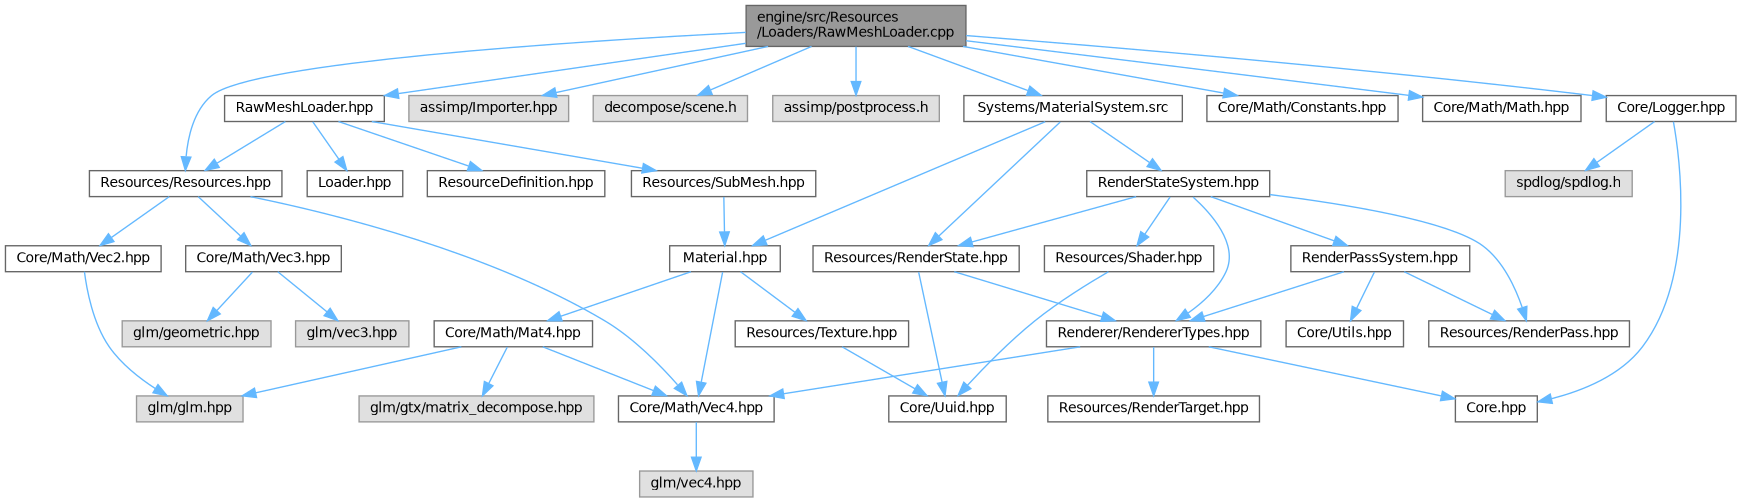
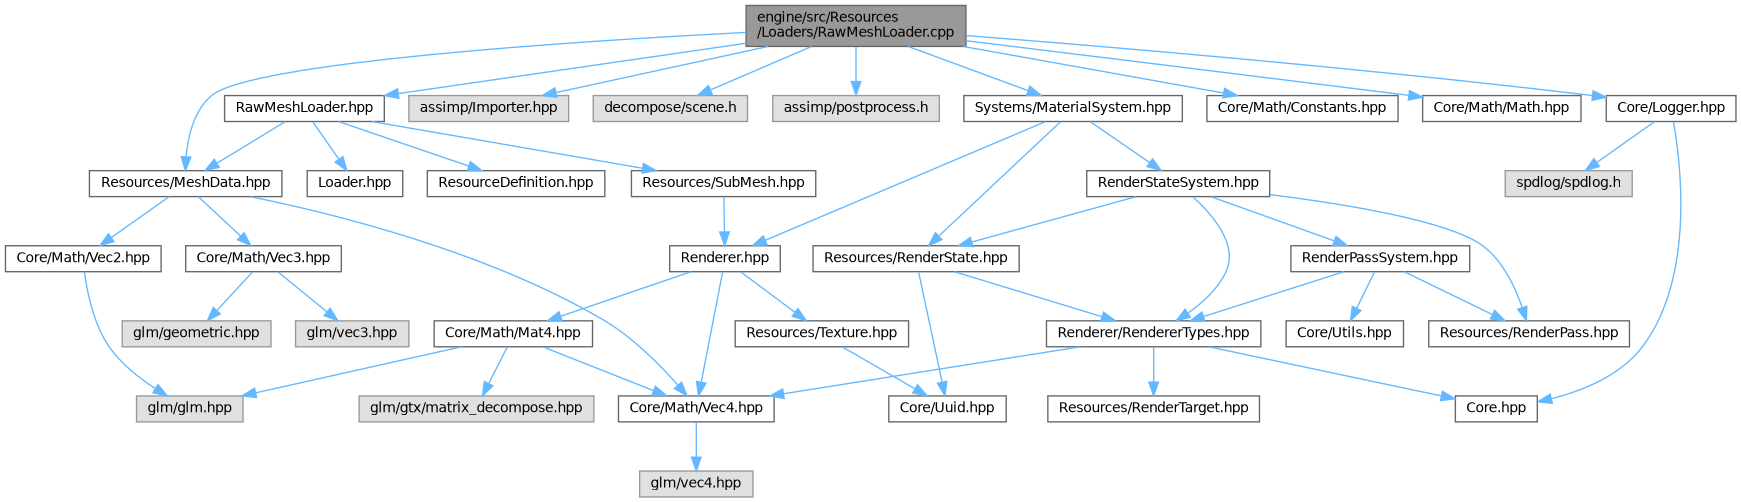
  digraph {
    node [color=grey40 fillcolor=white fontname=Helvetica fontsize=10 shape=box style=filled]
    edge [color=steelblue1 fontname=Helvetica fontsize=10 labelfontname=Helvetica labelfontsize=10 style=solid]
    n1 [color=gray40 fillcolor=grey60 fontcolor=black height=0.2 label="engine/src/Resources\l/Loaders/RawMeshLoader.cpp" width=0.4]
    n2 [height=0.2 label="RawMeshLoader.hpp" width=0.4]
-   n3 [height=0.2 label="Resources/Resources.hpp" width=0.4]
+   n3 [height=0.2 label="Resources/MeshData.hpp" width=0.4]
    n4 [color=grey60 fillcolor="#E0E0E0" height=0.2 label="assimp/Importer.hpp" width=0.4]
    n5 [color=grey60 fillcolor="#E0E0E0" height=0.2 label="decompose/scene.h" width=0.4]
    n6 [color=grey60 fillcolor="#E0E0E0" height=0.2 label="assimp/postprocess.h" width=0.4]
    n7 [height=0.2 label="Core/Logger.hpp" width=0.4]
    n8 [height=0.2 label="Core/Math/Constants.hpp" width=0.4]
    n9 [height=0.2 label="Core/Math/Math.hpp" width=0.4]
-   n10 [height=0.2 label="Systems/MaterialSystem.src" width=0.4]
+   n10 [height=0.2 label="Systems/MaterialSystem.hpp" width=0.4]
    n11 [height=0.2 label="Loader.hpp" width=0.4]
    n12 [height=0.2 label="ResourceDefinition.hpp" width=0.4]
    n13 [height=0.2 label="Resources/SubMesh.hpp" width=0.4]
    n14 [height=0.2 label="Core/Math/Vec2.hpp" width=0.4]
    n15 [height=0.2 label="Core/Math/Vec3.hpp" width=0.4]
    n16 [height=0.2 label="Core/Math/Vec4.hpp" width=0.4]
    n17 [color=grey60 fillcolor="#E0E0E0" height=0.2 label="spdlog/spdlog.h" width=0.4]
    n18 [height=0.2 label="Core.hpp" width=0.4]
-   n19 [height=0.2 label="Material.hpp" width=0.4]
+   n19 [height=0.2 label="Renderer.hpp" width=0.4]
    n20 [height=0.2 label="RenderStateSystem.hpp" width=0.4]
    n21 [height=0.2 label="Resources/RenderState.hpp" width=0.4]
    n22 [color=grey60 fillcolor="#E0E0E0" height=0.2 label="glm/glm.hpp" width=0.4]
    n23 [color=grey60 fillcolor="#E0E0E0" height=0.2 label="glm/geometric.hpp" width=0.4]
    n24 [color=grey60 fillcolor="#E0E0E0" height=0.2 label="glm/vec3.hpp" width=0.4]
    n25 [color=grey60 fillcolor="#E0E0E0" height=0.2 label="glm/vec4.hpp" width=0.4]
    n26 [height=0.2 label="Core/Math/Mat4.hpp" width=0.4]
    n27 [height=0.2 label="Resources/Texture.hpp" width=0.4]
    n28 [color=grey60 fillcolor="#E0E0E0" height=0.2 label="glm/gtx/matrix_decompose.hpp" width=0.4]
    n29 [height=0.2 label="Core/Uuid.hpp" width=0.4]
    n30 [height=0.2 label="RenderPassSystem.hpp" width=0.4]
    n31 [height=0.2 label="Renderer/RendererTypes.hpp" width=0.4]
    n32 [height=0.2 label="Resources/RenderPass.hpp" width=0.4]
-   n33 [height=0.2 label="Resources/Shader.hpp" width=0.4]
    n34 [height=0.2 label="Core/Utils.hpp" width=0.4]
    n35 [height=0.2 label="Resources/RenderTarget.hpp" width=0.4]
    n1 -> n2
    n1 -> n3
    n1 -> n4
    n1 -> n5
    n1 -> n6
    n1 -> n7
    n1 -> n8
    n1 -> n9
    n1 -> n10
    n2 -> n3
    n2 -> n11
    n2 -> n12
    n2 -> n13
    n3 -> n14
    n3 -> n15
    n3 -> n16
    n7 -> n17
    n7 -> n18
    n10 -> n19
    n10 -> n20
    n10 -> n21
    n13 -> n19
    n14 -> n22
    n15 -> n23
    n15 -> n24
    n16 -> n25
    n19 -> n16
    n19 -> n26
    n19 -> n27
    n20 -> n21
    n20 -> n30
    n20 -> n31
    n20 -> n32
-   n20 -> n33
    n21 -> n29
    n21 -> n31
    n26 -> n16
    n26 -> n22
    n26 -> n28
    n27 -> n29
    n30 -> n31
    n30 -> n32
    n30 -> n34
    n31 -> n16
    n31 -> n18
    n31 -> n35
-   n33 -> n29
  }
